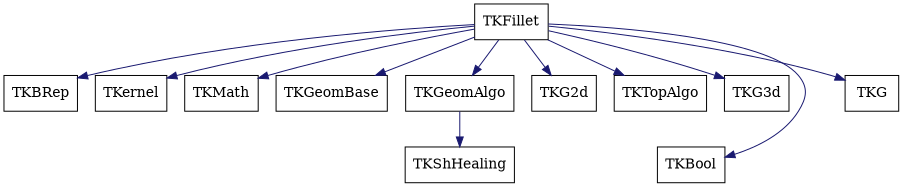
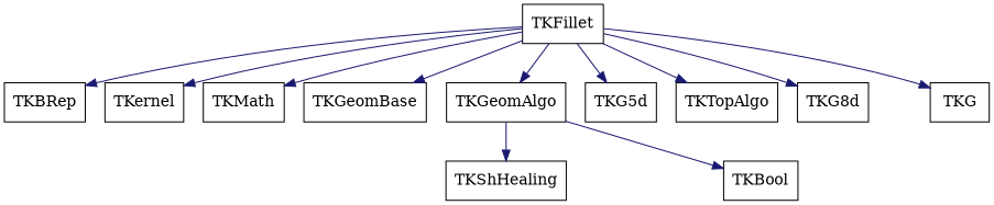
  digraph {
    aspect=1
    node [shape=box]
    edge [color=midnightblue style=solid]
    TKFillet
    TKBRep
    TKernel
    TKMath
    TKGeomBase
    TKGeomAlgo
-   TKG2d
+   TKG2d [label=TKG5d]
    TKTopAlgo
-   TKG3d
+   TKG3d [label=TKG8d]
    TKBool
    n11 [label=TKG]
    TKShHealing
    TKFillet -> TKBRep
    TKFillet -> TKernel
    TKFillet -> TKMath
    TKFillet -> TKGeomBase
    TKFillet -> TKGeomAlgo
    TKFillet -> TKG2d
    TKFillet -> TKTopAlgo
    TKFillet -> TKG3d
-   TKFillet -> TKBool
+   TKGeomAlgo -> TKBool
    TKFillet -> n11
    TKGeomAlgo -> TKShHealing
  }
